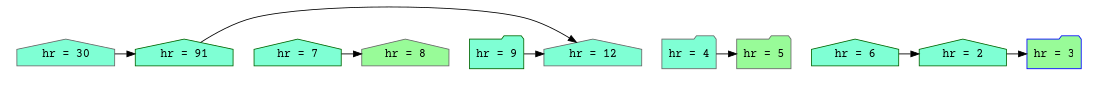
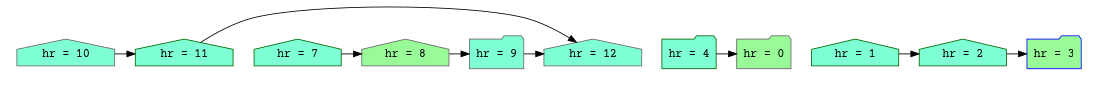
  strict digraph {
    fontname="Courier Prime"
    nodesep=0.35
    node [color=darkgreen fillcolor=aquamarine fontname="Courier Prime" shape=house style=filled]
    edge [color=black fontcolor=black fontname="Courier Prime"]
-   n1 [label="hr = 6"]
+   n1 [label="hr = 1"]
    n2 [label="hr = 2"]
    n3 [color=blue fillcolor=palegreen label="hr = 3" shape=folder]
-   n4 [color=gray40 label="hr = 4" shape=folder]
-   n5 [color=gray40 fillcolor=palegreen label="hr = 5" shape=folder]
+   n4 [label="hr = 4" shape=folder]
+   n5 [color=gray40 fillcolor=palegreen label="hr = 0" shape=folder]
    n6 [label="hr = 7"]
    n7 [color=gray40 fillcolor=palegreen label="hr = 8"]
-   n8 [label="hr = 9" shape=folder]
-   n9 [color=gray40 label="hr = 30"]
-   n10 [label="hr = 91"]
+   n8 [color=gray40 label="hr = 9" shape=folder]
+   n9 [color=gray40 label="hr = 10"]
+   n10 [label="hr = 11"]
    n11 [color=gray40 label="hr = 12"]
    subgraph cluster_1 {
      color=white
      subgraph sub_2 {
        color=white
        rank=same
        n1
        n2
        n3
        n4
        n5
        n6
        n7
        n8
        n9
        n10
        n11
      }
    }
    n1 -> n2
    n2 -> n3
    n4 -> n5
    n6 -> n7
+   n7 -> n8
    n8 -> n11
    n9 -> n10
    n10 -> n11
  }
